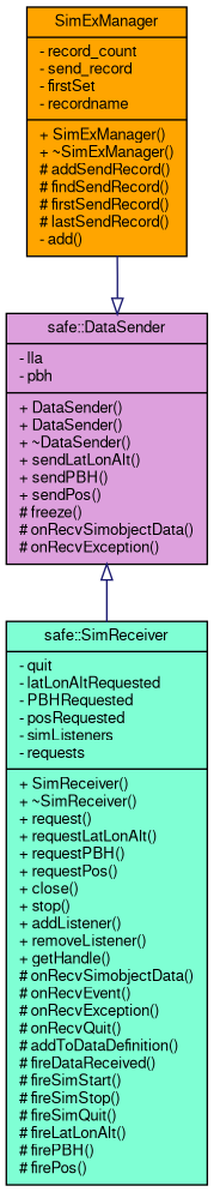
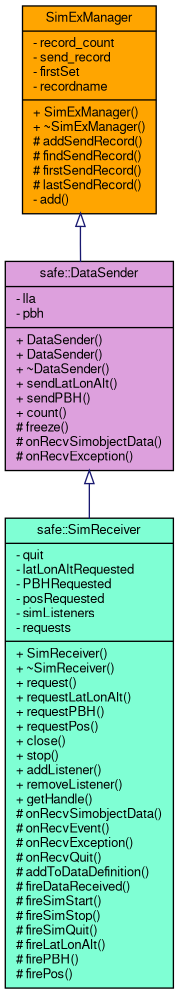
  digraph {
    node [color=black fontname=FreeSans fontsize=10 shape=record style=filled]
    edge [arrowtail=onormal color=midnightblue dir=back fontname=FreeSans fontsize=10 labelfontname=FreeSans labelfontsize=10 style=solid]
    n1 [fillcolor=orange fontcolor=black height=0.2 label="{SimExManager\n|- record_count\l- send_record\l- firstSet\l- recordname\l|+ SimExManager()\l+ ~SimExManager()\l# addSendRecord()\l# findSendRecord()\l# firstSendRecord()\l# lastSendRecord()\l- add()\l}" width=0.4]
-   n2 [fillcolor=plum height=0.2 label="{safe::DataSender\n|- lla\l- pbh\l|+ DataSender()\l+ DataSender()\l+ ~DataSender()\l+ sendLatLonAlt()\l+ sendPBH()\l+ sendPos()\l# freeze()\l# onRecvSimobjectData()\l# onRecvException()\l}" width=0.4]
+   n2 [fillcolor=plum height=0.2 label="{safe::DataSender\n|- lla\l- pbh\l|+ DataSender()\l+ DataSender()\l+ ~DataSender()\l+ sendLatLonAlt()\l+ sendPBH()\l+ count()\l# freeze()\l# onRecvSimobjectData()\l# onRecvException()\l}" width=0.4]
    n3 [fillcolor=aquamarine height=0.2 label="{safe::SimReceiver\n|- quit\l- latLonAltRequested\l- PBHRequested\l- posRequested\l- simListeners\l- requests\l|+ SimReceiver()\l+ ~SimReceiver()\l+ request()\l+ requestLatLonAlt()\l+ requestPBH()\l+ requestPos()\l+ close()\l+ stop()\l+ addListener()\l+ removeListener()\l+ getHandle()\l# onRecvSimobjectData()\l# onRecvEvent()\l# onRecvException()\l# onRecvQuit()\l# addToDataDefinition()\l# fireDataReceived()\l# fireSimStart()\l# fireSimStop()\l# fireSimQuit()\l# fireLatLonAlt()\l# firePBH()\l# firePos()\l}" width=0.4]
-   n2 -> n1
+   n1 -> n2
    n2 -> n3
  }
